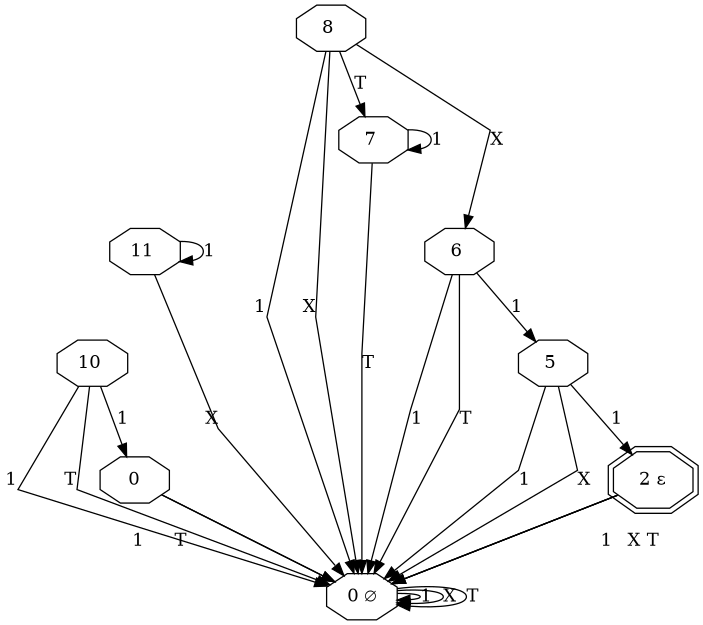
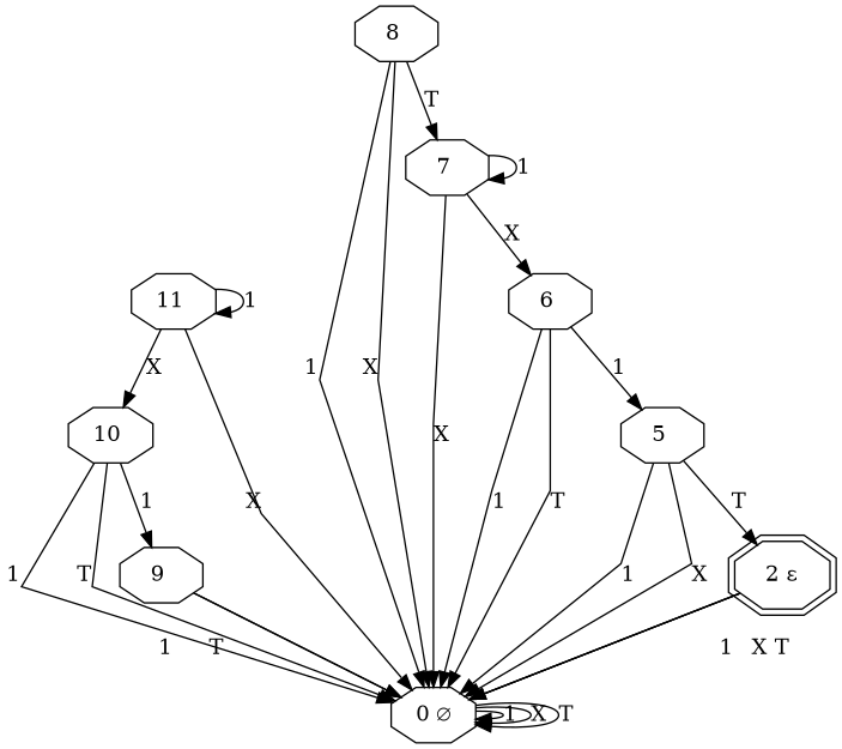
  digraph {
    splines=false
    node [shape=octagon]
    n1 [label="11 "]
    n2 [label="10 "]
    n3 [label="0 &#8709;"]
-   n4 [label=0]
+   n4 [label="9 "]
    n5 [label="8 "]
    n6 [label="7 "]
    n7 [label="6 "]
    n8 [label="5 "]
    n9 [label="2 &#949;" shape=doubleoctagon]
    n1 -> n1 [label=1]
+   n1 -> n2 [label=X]
    n1 -> n3 [label=X]
    n2 -> n3 [label=1]
    n2 -> n3 [label=T]
    n2 -> n4 [label=1]
    n3 -> n3 [label=1]
    n3 -> n3 [label=X]
    n3 -> n3 [label=T]
    n4 -> n3 [label=1]
    n4 -> n3 [label=T]
    n5 -> n3 [label=1]
    n5 -> n3 [label=X]
    n5 -> n6 [label=T]
-   n6 -> n3 [label=T]
+   n6 -> n3 [label=X]
    n6 -> n6 [label=1]
-   n5 -> n7 [label=X]
+   n6 -> n7 [label=X]
    n7 -> n3 [label=1]
    n7 -> n3 [label=T]
    n7 -> n8 [label=1]
    n8 -> n3 [label=1]
    n8 -> n3 [label=X]
-   n8 -> n9 [label=1]
+   n8 -> n9 [label=T]
    n9 -> n3 [label=1]
    n9 -> n3 [label=X]
    n9 -> n3 [label=T]
  }
